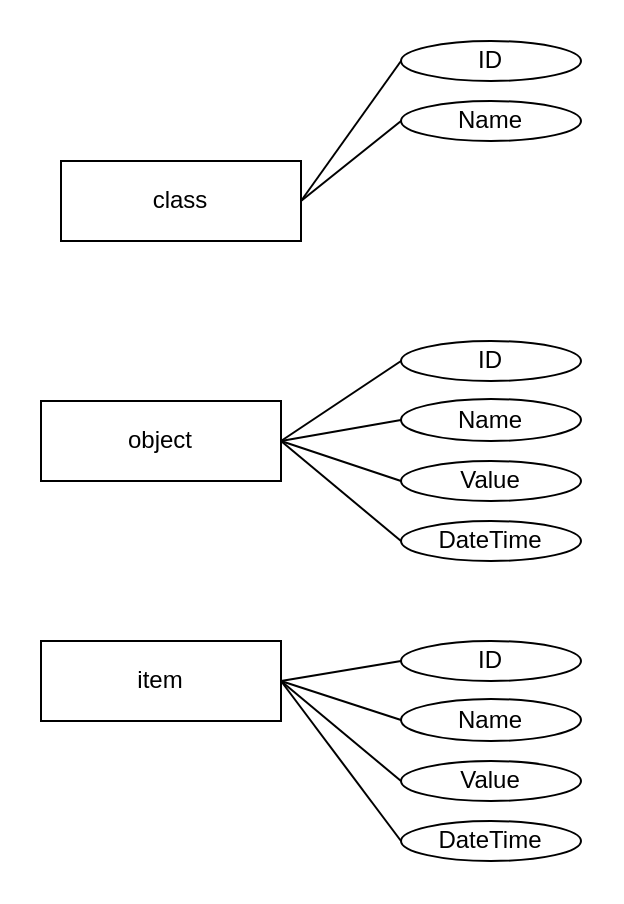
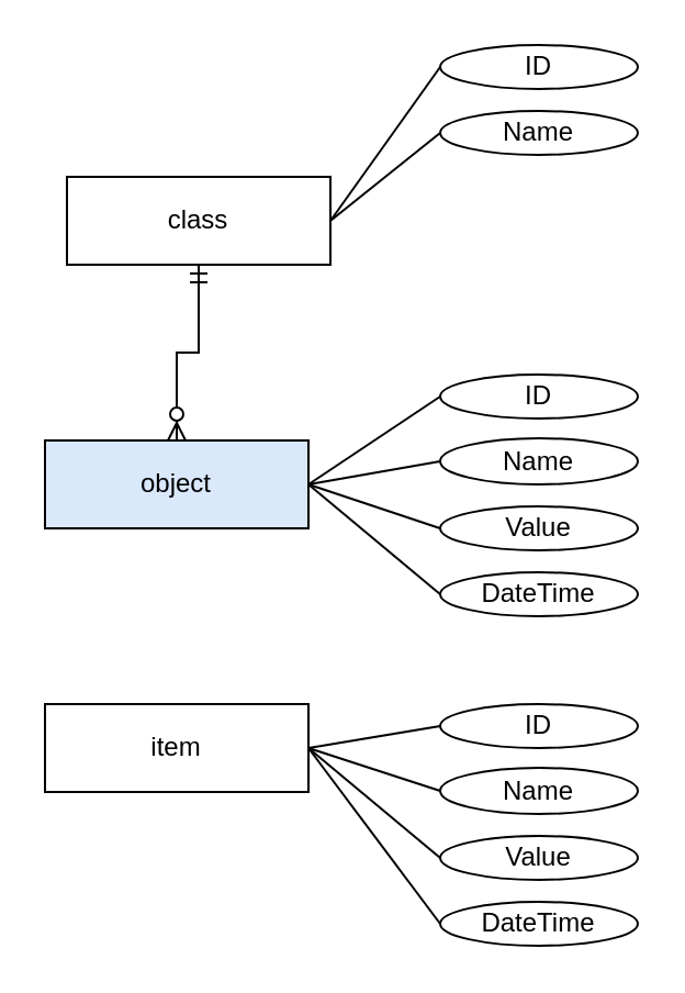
  <mxCell id="0" />
  <mxCell id="1" parent="0" />
  <mxCell id="2" value="class" style="rounded=0;whiteSpace=wrap;html=1;" vertex="1" parent="1"><mxGeometry x="30" y="80" width="120" height="40" as="geometry" /></mxCell>
- <mxCell id="4" value="object" style="rounded=0;whiteSpace=wrap;html=1;" vertex="1" parent="1"><mxGeometry x="20" y="200" width="120" height="40" as="geometry" /></mxCell>
+ <mxCell id="3" style="edgeStyle=orthogonalEdgeStyle;rounded=0;orthogonalLoop=1;jettySize=auto;html=1;exitX=0.5;exitY=0;exitDx=0;exitDy=0;entryX=0.5;entryY=1;entryDx=0;entryDy=0;startArrow=ERzeroToMany;startFill=1;endArrow=ERmandOne;endFill=0;" edge="1" parent="1" source="4" target="2"><mxGeometry relative="1" as="geometry" /></mxCell>
+ <mxCell id="4" value="object" style="rounded=0;whiteSpace=wrap;html=1;fillColor=#dae8fc;" vertex="1" parent="1"><mxGeometry x="20" y="200" width="120" height="40" as="geometry" /></mxCell>
  <mxCell id="5" value="item" style="rounded=0;whiteSpace=wrap;html=1;" vertex="1" parent="1"><mxGeometry x="20" y="320" width="120" height="40" as="geometry" /></mxCell>
  <mxCell id="6" style="rounded=0;orthogonalLoop=1;jettySize=auto;html=1;exitX=0;exitY=0.5;exitDx=0;exitDy=0;entryX=1;entryY=0.5;entryDx=0;entryDy=0;startArrow=none;startFill=0;endArrow=none;endFill=0;" edge="1" parent="1" source="7" target="2"><mxGeometry relative="1" as="geometry" /></mxCell>
  <mxCell id="7" value="ID" style="ellipse;whiteSpace=wrap;html=1;" vertex="1" parent="1"><mxGeometry x="200" y="20" width="90" height="20" as="geometry" /></mxCell>
  <mxCell id="8" style="edgeStyle=none;rounded=0;orthogonalLoop=1;jettySize=auto;html=1;exitX=0;exitY=0.5;exitDx=0;exitDy=0;entryX=1;entryY=0.5;entryDx=0;entryDy=0;startArrow=none;startFill=0;endArrow=none;endFill=0;" edge="1" parent="1" source="9" target="2"><mxGeometry relative="1" as="geometry" /></mxCell>
  <mxCell id="9" value="Name" style="ellipse;whiteSpace=wrap;html=1;" vertex="1" parent="1"><mxGeometry x="200" y="50" width="90" height="20" as="geometry" /></mxCell>
  <mxCell id="10" style="edgeStyle=none;rounded=0;orthogonalLoop=1;jettySize=auto;html=1;exitX=0;exitY=0.5;exitDx=0;exitDy=0;entryX=1;entryY=0.5;entryDx=0;entryDy=0;startArrow=none;startFill=0;endArrow=none;endFill=0;" edge="1" parent="1" source="11" target="4"><mxGeometry relative="1" as="geometry" /></mxCell>
  <mxCell id="11" value="ID" style="ellipse;whiteSpace=wrap;html=1;" vertex="1" parent="1"><mxGeometry x="200" y="170" width="90" height="20" as="geometry" /></mxCell>
  <mxCell id="12" style="edgeStyle=none;rounded=0;orthogonalLoop=1;jettySize=auto;html=1;exitX=0;exitY=0.5;exitDx=0;exitDy=0;startArrow=none;startFill=0;endArrow=none;endFill=0;" edge="1" parent="1" source="13"><mxGeometry relative="1" as="geometry"><mxPoint x="140" y="220" as="targetPoint" /></mxGeometry></mxCell>
  <mxCell id="13" value="Name" style="ellipse;whiteSpace=wrap;html=1;" vertex="1" parent="1"><mxGeometry x="200" y="199" width="90" height="21" as="geometry" /></mxCell>
  <mxCell id="14" style="edgeStyle=none;rounded=0;orthogonalLoop=1;jettySize=auto;html=1;exitX=0;exitY=0.5;exitDx=0;exitDy=0;entryX=1;entryY=0.5;entryDx=0;entryDy=0;startArrow=none;startFill=0;endArrow=none;endFill=0;" edge="1" parent="1" source="15" target="4"><mxGeometry relative="1" as="geometry" /></mxCell>
  <mxCell id="15" value="Value" style="ellipse;whiteSpace=wrap;html=1;" vertex="1" parent="1"><mxGeometry x="200" y="230" width="90" height="20" as="geometry" /></mxCell>
  <mxCell id="16" style="edgeStyle=none;rounded=0;orthogonalLoop=1;jettySize=auto;html=1;exitX=0;exitY=0.5;exitDx=0;exitDy=0;startArrow=none;startFill=0;endArrow=none;endFill=0;" edge="1" parent="1" source="17"><mxGeometry relative="1" as="geometry"><mxPoint x="140" y="220" as="targetPoint" /></mxGeometry></mxCell>
  <mxCell id="17" value="DateTime" style="ellipse;whiteSpace=wrap;html=1;" vertex="1" parent="1"><mxGeometry x="200" y="260" width="90" height="20" as="geometry" /></mxCell>
  <mxCell id="18" style="edgeStyle=none;rounded=0;orthogonalLoop=1;jettySize=auto;html=1;exitX=0;exitY=0.5;exitDx=0;exitDy=0;entryX=1;entryY=0.5;entryDx=0;entryDy=0;startArrow=none;startFill=0;endArrow=none;endFill=0;" edge="1" parent="1" source="19" target="5"><mxGeometry relative="1" as="geometry" /></mxCell>
  <mxCell id="19" value="ID" style="ellipse;whiteSpace=wrap;html=1;" vertex="1" parent="1"><mxGeometry x="200" y="320" width="90" height="20" as="geometry" /></mxCell>
  <mxCell id="20" style="edgeStyle=none;rounded=0;orthogonalLoop=1;jettySize=auto;html=1;exitX=0;exitY=0.5;exitDx=0;exitDy=0;startArrow=none;startFill=0;endArrow=none;endFill=0;" edge="1" parent="1" source="21"><mxGeometry relative="1" as="geometry"><mxPoint x="140" y="340" as="targetPoint" /></mxGeometry></mxCell>
  <mxCell id="21" value="Name" style="ellipse;whiteSpace=wrap;html=1;" vertex="1" parent="1"><mxGeometry x="200" y="349" width="90" height="21" as="geometry" /></mxCell>
  <mxCell id="22" style="edgeStyle=none;rounded=0;orthogonalLoop=1;jettySize=auto;html=1;exitX=0;exitY=0.5;exitDx=0;exitDy=0;startArrow=none;startFill=0;endArrow=none;endFill=0;" edge="1" parent="1" source="23"><mxGeometry relative="1" as="geometry"><mxPoint x="140" y="340" as="targetPoint" /></mxGeometry></mxCell>
  <mxCell id="23" value="Value" style="ellipse;whiteSpace=wrap;html=1;" vertex="1" parent="1"><mxGeometry x="200" y="380" width="90" height="20" as="geometry" /></mxCell>
  <mxCell id="24" style="edgeStyle=none;rounded=0;orthogonalLoop=1;jettySize=auto;html=1;exitX=0;exitY=0.5;exitDx=0;exitDy=0;startArrow=none;startFill=0;endArrow=none;endFill=0;" edge="1" parent="1" source="25"><mxGeometry relative="1" as="geometry"><mxPoint x="140" y="340" as="targetPoint" /></mxGeometry></mxCell>
  <mxCell id="25" value="DateTime" style="ellipse;whiteSpace=wrap;html=1;" vertex="1" parent="1"><mxGeometry x="200" y="410" width="90" height="20" as="geometry" /></mxCell>
